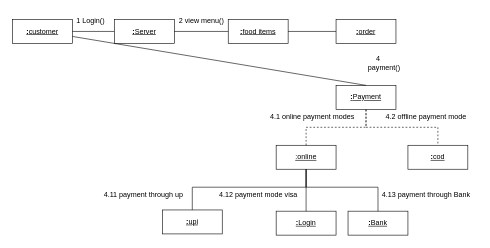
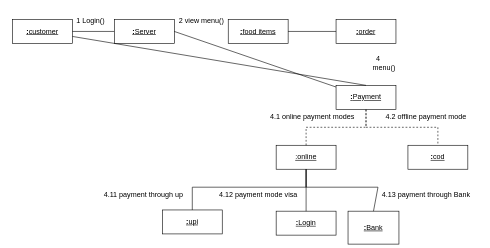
  <mxCell id="0" />
  <mxCell id="1" parent="0" />
  <mxCell id="2" value="&lt;u&gt;&lt;b&gt;:&lt;/b&gt;customer&lt;/u&gt;" style="whiteSpace=wrap;html=1;align=center;" vertex="1" parent="1"><mxGeometry x="20" y="32" width="100" height="40" as="geometry" /></mxCell>
  <mxCell id="3" value="" style="endArrow=none;html=1;rounded=0;exitX=1;exitY=0.5;exitDx=0;exitDy=0;entryX=0;entryY=0.5;entryDx=0;entryDy=0;" edge="1" parent="1" source="2" target="4"><mxGeometry relative="1" as="geometry"><mxPoint x="300" y="252" as="sourcePoint" /><mxPoint x="200" y="52" as="targetPoint" /><Array as="points" /></mxGeometry></mxCell>
  <mxCell id="4" value="&lt;u&gt;&lt;b&gt;:&lt;/b&gt;Server&lt;/u&gt;" style="whiteSpace=wrap;html=1;align=center;" vertex="1" parent="1"><mxGeometry x="190" y="32" width="100" height="40" as="geometry" /></mxCell>
  <mxCell id="5" value="&lt;u&gt;&lt;b&gt;:&lt;/b&gt;food items&lt;/u&gt;" style="whiteSpace=wrap;html=1;align=center;" vertex="1" parent="1"><mxGeometry x="380" y="32" width="100" height="40" as="geometry" /></mxCell>
  <mxCell id="6" value="&lt;u&gt;&lt;b&gt;:&lt;/b&gt;order&lt;/u&gt;" style="whiteSpace=wrap;html=1;align=center;" vertex="1" parent="1"><mxGeometry x="560" y="32" width="100" height="40" as="geometry" /></mxCell>
- <mxCell id="7" value="" style="endArrow=none;html=1;rounded=0;exitX=1;exitY=0.5;exitDx=0;exitDy=0;" edge="1" parent="1" source="4" target="5"><mxGeometry relative="1" as="geometry"><mxPoint x="300" y="-48" as="sourcePoint" /><mxPoint x="460" y="-48" as="targetPoint" /></mxGeometry></mxCell>
+ <mxCell id="7" value="" style="endArrow=none;html=1;rounded=0;exitX=1;exitY=0.5;exitDx=0;exitDy=0;" edge="1" parent="1" source="4" target="9"><mxGeometry relative="1" as="geometry"><mxPoint x="300" y="-48" as="sourcePoint" /><mxPoint x="460" y="-48" as="targetPoint" /></mxGeometry></mxCell>
  <mxCell id="8" value="" style="endArrow=none;html=1;rounded=0;exitX=1;exitY=0.5;exitDx=0;exitDy=0;entryX=0;entryY=0.5;entryDx=0;entryDy=0;" edge="1" parent="1" source="5" target="6"><mxGeometry relative="1" as="geometry"><mxPoint x="300" y="-48" as="sourcePoint" /><mxPoint x="460" y="-48" as="targetPoint" /></mxGeometry></mxCell>
  <mxCell id="9" value="&lt;u&gt;&lt;b&gt;:&lt;/b&gt;Payment&lt;/u&gt;" style="whiteSpace=wrap;html=1;align=center;" vertex="1" parent="1"><mxGeometry x="560" y="142" width="100" height="40" as="geometry" /></mxCell>
  <mxCell id="10" value="" style="endArrow=none;html=1;rounded=0;exitX=0.5;exitY=0;exitDx=0;exitDy=0;" edge="1" parent="1" source="9" target="2"><mxGeometry relative="1" as="geometry"><mxPoint x="305" y="142" as="sourcePoint" /><mxPoint x="465" y="142" as="targetPoint" /></mxGeometry></mxCell>
  <mxCell id="11" value="&lt;u&gt;:online&lt;/u&gt;" style="whiteSpace=wrap;html=1;align=center;" vertex="1" parent="1"><mxGeometry x="460" y="242" width="100" height="40" as="geometry" /></mxCell>
  <mxCell id="12" value="" style="endArrow=none;html=1;rounded=0;entryX=0.5;entryY=1;entryDx=0;entryDy=0;exitX=0.5;exitY=0;exitDx=0;exitDy=0;dashed=1;" edge="1" parent="1" source="11" target="9"><mxGeometry relative="1" as="geometry"><mxPoint x="400" y="202" as="sourcePoint" /><mxPoint x="560" y="202" as="targetPoint" /><Array as="points"><mxPoint x="510" y="212" /><mxPoint x="610" y="212" /></Array></mxGeometry></mxCell>
  <mxCell id="13" value="&lt;u&gt;&lt;b&gt;:&lt;/b&gt;cod&lt;/u&gt;" style="whiteSpace=wrap;html=1;align=center;" vertex="1" parent="1"><mxGeometry x="680" y="242" width="100" height="40" as="geometry" /></mxCell>
  <mxCell id="14" value="" style="endArrow=none;html=1;rounded=0;entryX=0.5;entryY=0;entryDx=0;entryDy=0;exitX=0.5;exitY=1;exitDx=0;exitDy=0;dashed=1;" edge="1" parent="1" source="9" target="13"><mxGeometry relative="1" as="geometry"><mxPoint x="340" y="52" as="sourcePoint" /><mxPoint x="500" y="52" as="targetPoint" /><Array as="points"><mxPoint x="610" y="212" /><mxPoint x="730" y="212" /></Array></mxGeometry></mxCell>
  <mxCell id="15" value="&lt;u&gt;&lt;b&gt;:&lt;/b&gt;upi&lt;/u&gt;" style="whiteSpace=wrap;html=1;align=center;" vertex="1" parent="1"><mxGeometry x="270" y="350" width="100" height="40" as="geometry" /></mxCell>
  <mxCell id="16" value="&lt;u&gt;&lt;b&gt;:&lt;/b&gt;Login&lt;/u&gt;" style="whiteSpace=wrap;html=1;align=center;" vertex="1" parent="1"><mxGeometry x="460" y="352" width="100" height="40" as="geometry" /></mxCell>
- <mxCell id="17" value="&lt;u&gt;&lt;b&gt;:&lt;/b&gt;Bank&lt;/u&gt;" style="whiteSpace=wrap;html=1;align=center;" vertex="1" parent="1"><mxGeometry x="580" y="352" width="100" height="40" as="geometry" /></mxCell>
+ <mxCell id="17" value="&lt;u&gt;&lt;b&gt;:&lt;/b&gt;Bank&lt;/u&gt;" style="whiteSpace=wrap;html=1;align=center;" vertex="1" parent="1"><mxGeometry x="580" y="352" width="85" height="55" as="geometry" /></mxCell>
  <mxCell id="18" value="" style="endArrow=none;html=1;rounded=0;exitX=0.5;exitY=0;exitDx=0;exitDy=0;entryX=0.5;entryY=1;entryDx=0;entryDy=0;" edge="1" parent="1" source="15" target="11"><mxGeometry relative="1" as="geometry"><mxPoint x="390" y="352" as="sourcePoint" /><mxPoint x="500" y="232" as="targetPoint" /><Array as="points"><mxPoint x="320" y="312" /><mxPoint x="510" y="312" /></Array></mxGeometry></mxCell>
  <mxCell id="19" value="" style="endArrow=none;html=1;rounded=0;exitX=0.5;exitY=0;exitDx=0;exitDy=0;entryX=0.5;entryY=1;entryDx=0;entryDy=0;" edge="1" parent="1" source="16" target="11"><mxGeometry relative="1" as="geometry"><mxPoint x="340" y="232" as="sourcePoint" /><mxPoint x="500" y="232" as="targetPoint" /><Array as="points"><mxPoint x="510" y="312" /></Array></mxGeometry></mxCell>
  <mxCell id="20" value="" style="endArrow=none;html=1;rounded=0;exitX=0.5;exitY=0;exitDx=0;exitDy=0;entryX=0.5;entryY=1;entryDx=0;entryDy=0;" edge="1" parent="1" source="17" target="11"><mxGeometry relative="1" as="geometry"><mxPoint x="340" y="232" as="sourcePoint" /><mxPoint x="500" y="232" as="targetPoint" /><Array as="points"><mxPoint x="630" y="312" /><mxPoint x="510" y="312" /></Array></mxGeometry></mxCell>
  <mxCell id="21" value="1 Login()" style="text;html=1;align=center;verticalAlign=middle;resizable=0;points=[];autosize=1;strokeColor=none;fillColor=none;" vertex="1" parent="1"><mxGeometry x="115" y="20" width="70" height="30" as="geometry" /></mxCell>
  <mxCell id="22" value="2 view menu()" style="text;html=1;align=center;verticalAlign=middle;resizable=0;points=[];autosize=1;strokeColor=none;fillColor=none;" vertex="1" parent="1"><mxGeometry x="285" y="20" width="100" height="30" as="geometry" /></mxCell>
- <mxCell id="23" value="4&lt;br&gt;&amp;nbsp; &amp;nbsp; &amp;nbsp; payment()" style="text;html=1;align=center;verticalAlign=middle;resizable=0;points=[];autosize=1;strokeColor=none;fillColor=none;" vertex="1" parent="1"><mxGeometry x="580" y="85" width="100" height="40" as="geometry" /></mxCell>
+ <mxCell id="23" value="4&lt;br&gt;&amp;nbsp; &amp;nbsp; &amp;nbsp; menu()" style="text;html=1;align=center;verticalAlign=middle;resizable=0;points=[];autosize=1;strokeColor=none;fillColor=none;" vertex="1" parent="1"><mxGeometry x="580" y="85" width="100" height="40" as="geometry" /></mxCell>
  <mxCell id="24" value="4.1 online payment modes" style="text;html=1;align=center;verticalAlign=middle;resizable=0;points=[];autosize=1;strokeColor=none;fillColor=none;" vertex="1" parent="1"><mxGeometry x="440" y="180" width="160" height="30" as="geometry" /></mxCell>
  <mxCell id="25" value="4.2 offline payment mode" style="text;html=1;align=center;verticalAlign=middle;resizable=0;points=[];autosize=1;strokeColor=none;fillColor=none;" vertex="1" parent="1"><mxGeometry x="630" y="180" width="160" height="30" as="geometry" /></mxCell>
  <mxCell id="26" value="4.11 payment through up&amp;nbsp;" style="text;html=1;align=center;verticalAlign=middle;resizable=0;points=[];autosize=1;strokeColor=none;fillColor=none;" vertex="1" parent="1"><mxGeometry x="160" y="310" width="160" height="30" as="geometry" /></mxCell>
  <mxCell id="27" value="4.12 payment mode visa" style="text;html=1;align=center;verticalAlign=middle;resizable=0;points=[];autosize=1;strokeColor=none;fillColor=none;" vertex="1" parent="1"><mxGeometry x="350" y="310" width="160" height="30" as="geometry" /></mxCell>
  <mxCell id="28" value="4.13 payment through Bank" style="text;html=1;align=center;verticalAlign=middle;resizable=0;points=[];autosize=1;strokeColor=none;fillColor=none;" vertex="1" parent="1"><mxGeometry x="625" y="310" width="170" height="30" as="geometry" /></mxCell>
